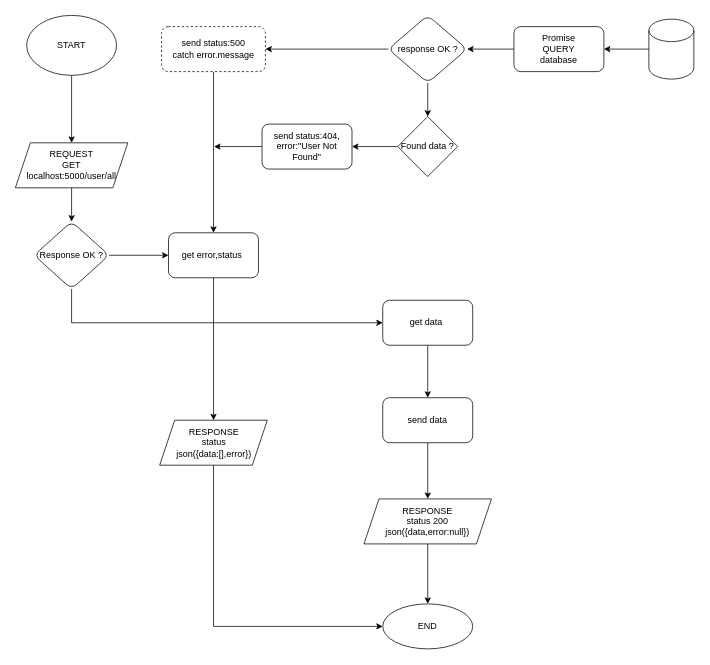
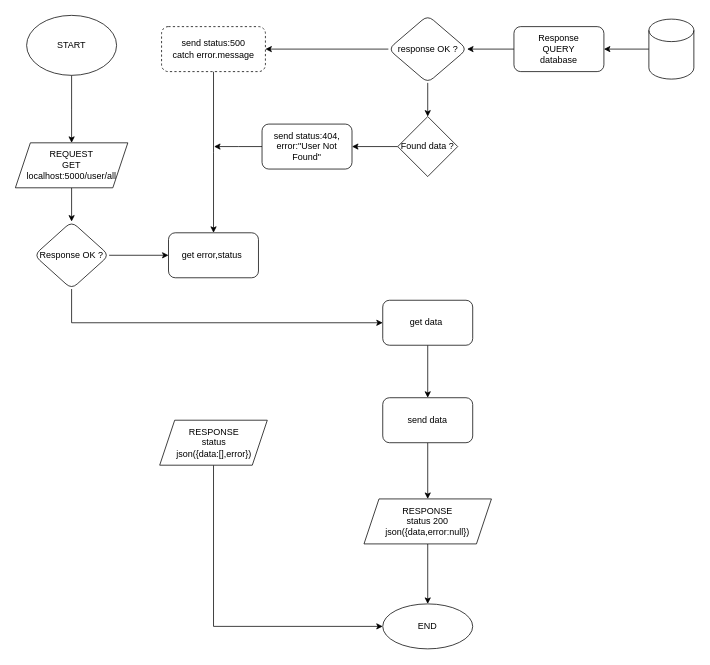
  <mxCell id="0" />
  <mxCell id="1" parent="0" />
  <mxCell id="2" value="" style="edgeStyle=orthogonalEdgeStyle;rounded=0;orthogonalLoop=1;jettySize=auto;html=1;" edge="1" parent="1" source="3"><mxGeometry relative="1" as="geometry"><mxPoint x="95" y="190" as="targetPoint" /></mxGeometry></mxCell>
  <mxCell id="3" value="START" style="ellipse;whiteSpace=wrap;html=1;" vertex="1" parent="1"><mxGeometry x="35" y="20" width="120" height="80" as="geometry" /></mxCell>
  <mxCell id="4" value="" style="edgeStyle=orthogonalEdgeStyle;rounded=0;orthogonalLoop=1;jettySize=auto;html=1;" edge="1" parent="1" source="6" target="10"><mxGeometry relative="1" as="geometry" /></mxCell>
  <mxCell id="5" style="edgeStyle=orthogonalEdgeStyle;rounded=0;orthogonalLoop=1;jettySize=auto;html=1;entryX=0;entryY=0.5;entryDx=0;entryDy=0;" edge="1" parent="1" source="6" target="8"><mxGeometry relative="1" as="geometry"><Array as="points"><mxPoint x="95" y="430" /></Array></mxGeometry></mxCell>
  <mxCell id="6" value="Response OK ?" style="rhombus;whiteSpace=wrap;html=1;rounded=1;" vertex="1" parent="1"><mxGeometry x="45" y="295" width="100" height="90" as="geometry" /></mxCell>
  <mxCell id="7" value="" style="edgeStyle=orthogonalEdgeStyle;rounded=0;orthogonalLoop=1;jettySize=auto;html=1;" edge="1" parent="1" source="8" target="25"><mxGeometry relative="1" as="geometry" /></mxCell>
  <mxCell id="8" value="get data&amp;nbsp;" style="whiteSpace=wrap;html=1;rounded=1;" vertex="1" parent="1"><mxGeometry x="510" y="400" width="120" height="60" as="geometry" /></mxCell>
- <mxCell id="9" style="edgeStyle=orthogonalEdgeStyle;rounded=0;orthogonalLoop=1;jettySize=auto;html=1;" edge="1" parent="1" source="10" target="29"><mxGeometry relative="1" as="geometry" /></mxCell>
  <mxCell id="10" value="get error,status&amp;nbsp;" style="whiteSpace=wrap;html=1;rounded=1;" vertex="1" parent="1"><mxGeometry x="224.25" y="310" width="120" height="60" as="geometry" /></mxCell>
  <mxCell id="11" value="" style="edgeStyle=orthogonalEdgeStyle;rounded=0;orthogonalLoop=1;jettySize=auto;html=1;" edge="1" parent="1" source="12" target="6"><mxGeometry relative="1" as="geometry" /></mxCell>
  <mxCell id="12" value="&lt;span&gt;REQUEST&lt;br&gt;&lt;/span&gt;GET&lt;br&gt;&lt;span&gt;localhost:5000/user/all&lt;/span&gt;" style="shape=parallelogram;perimeter=parallelogramPerimeter;whiteSpace=wrap;html=1;fixedSize=1;" vertex="1" parent="1"><mxGeometry x="20" y="190" width="150" height="60" as="geometry" /></mxCell>
  <mxCell id="13" value="" style="edgeStyle=orthogonalEdgeStyle;rounded=0;orthogonalLoop=1;jettySize=auto;html=1;" edge="1" parent="1" source="14" target="32"><mxGeometry relative="1" as="geometry" /></mxCell>
  <mxCell id="14" value="RESPONSE&lt;br&gt;status 200&lt;br&gt;json({data,error:null})" style="shape=parallelogram;perimeter=parallelogramPerimeter;whiteSpace=wrap;html=1;fixedSize=1;" vertex="1" parent="1"><mxGeometry x="485" y="665" width="170" height="60" as="geometry" /></mxCell>
  <mxCell id="15" value="" style="edgeStyle=orthogonalEdgeStyle;rounded=0;orthogonalLoop=1;jettySize=auto;html=1;" edge="1" parent="1" source="16" target="18"><mxGeometry relative="1" as="geometry" /></mxCell>
  <mxCell id="16" value="" style="shape=cylinder3;whiteSpace=wrap;html=1;boundedLbl=1;backgroundOutline=1;size=15;" vertex="1" parent="1"><mxGeometry x="865" y="25" width="60" height="80" as="geometry" /></mxCell>
  <mxCell id="17" value="" style="edgeStyle=orthogonalEdgeStyle;rounded=0;orthogonalLoop=1;jettySize=auto;html=1;" edge="1" parent="1" source="18" target="21"><mxGeometry relative="1" as="geometry" /></mxCell>
- <mxCell id="18" value="Promise&lt;br&gt;QUERY&lt;br&gt;database" style="rounded=1;whiteSpace=wrap;html=1;" vertex="1" parent="1"><mxGeometry x="685" y="35" width="120" height="60" as="geometry" /></mxCell>
+ <mxCell id="18" value="Response&lt;br&gt;QUERY&lt;br&gt;database" style="rounded=1;whiteSpace=wrap;html=1;" vertex="1" parent="1"><mxGeometry x="685" y="35" width="120" height="60" as="geometry" /></mxCell>
  <mxCell id="19" style="edgeStyle=orthogonalEdgeStyle;rounded=0;orthogonalLoop=1;jettySize=auto;html=1;entryX=1;entryY=0.5;entryDx=0;entryDy=0;" edge="1" parent="1" source="21" target="23"><mxGeometry relative="1" as="geometry" /></mxCell>
  <mxCell id="20" value="" style="edgeStyle=orthogonalEdgeStyle;rounded=0;orthogonalLoop=1;jettySize=auto;html=1;" edge="1" parent="1" source="21" target="31"><mxGeometry relative="1" as="geometry" /></mxCell>
  <mxCell id="21" value="response OK ?" style="rhombus;whiteSpace=wrap;html=1;rounded=1;" vertex="1" parent="1"><mxGeometry x="517.5" y="20" width="105" height="90" as="geometry" /></mxCell>
  <mxCell id="22" style="edgeStyle=orthogonalEdgeStyle;rounded=0;orthogonalLoop=1;jettySize=auto;html=1;" edge="1" parent="1" source="23" target="10"><mxGeometry relative="1" as="geometry" /></mxCell>
  <mxCell id="23" value="send status:500&lt;br&gt;catch error.message" style="whiteSpace=wrap;html=1;rounded=1;dashed=1;" vertex="1" parent="1"><mxGeometry x="215" y="35" width="138.5" height="60" as="geometry" /></mxCell>
  <mxCell id="24" value="" style="edgeStyle=orthogonalEdgeStyle;rounded=0;orthogonalLoop=1;jettySize=auto;html=1;" edge="1" parent="1" source="25" target="14"><mxGeometry relative="1" as="geometry" /></mxCell>
  <mxCell id="25" value="send data" style="whiteSpace=wrap;html=1;rounded=1;" vertex="1" parent="1"><mxGeometry x="510" y="530" width="120" height="60" as="geometry" /></mxCell>
  <mxCell id="26" style="edgeStyle=orthogonalEdgeStyle;rounded=0;orthogonalLoop=1;jettySize=auto;html=1;" edge="1" parent="1" source="27"><mxGeometry relative="1" as="geometry"><mxPoint x="285" y="195" as="targetPoint" /></mxGeometry></mxCell>
  <mxCell id="27" value="send status:404,&lt;br&gt;error:&quot;User Not Found&quot;" style="whiteSpace=wrap;html=1;rounded=1;" vertex="1" parent="1"><mxGeometry x="349" y="165" width="120" height="60" as="geometry" /></mxCell>
  <mxCell id="28" style="edgeStyle=orthogonalEdgeStyle;rounded=0;orthogonalLoop=1;jettySize=auto;html=1;entryX=0;entryY=0.5;entryDx=0;entryDy=0;" edge="1" parent="1" source="29" target="32"><mxGeometry relative="1" as="geometry"><Array as="points"><mxPoint x="284" y="835" /></Array></mxGeometry></mxCell>
  <mxCell id="29" value="&lt;span&gt;RESPONSE&lt;/span&gt;&lt;br&gt;&lt;span&gt;status&lt;/span&gt;&lt;br&gt;&lt;span&gt;json({data:[],error})&lt;/span&gt;" style="shape=parallelogram;perimeter=parallelogramPerimeter;whiteSpace=wrap;html=1;fixedSize=1;" vertex="1" parent="1"><mxGeometry x="212.5" y="560" width="143.5" height="60" as="geometry" /></mxCell>
  <mxCell id="30" value="" style="edgeStyle=orthogonalEdgeStyle;rounded=0;orthogonalLoop=1;jettySize=auto;html=1;" edge="1" parent="1" source="31" target="27"><mxGeometry relative="1" as="geometry" /></mxCell>
  <mxCell id="31" value="Found data ?" style="rhombus;whiteSpace=wrap;html=1;" vertex="1" parent="1"><mxGeometry x="530" y="155" width="80" height="80" as="geometry" /></mxCell>
  <mxCell id="32" value="END" style="ellipse;whiteSpace=wrap;html=1;" vertex="1" parent="1"><mxGeometry x="510" y="805" width="120" height="60" as="geometry" /></mxCell>
